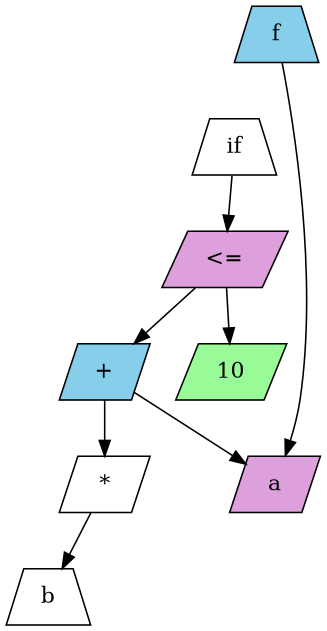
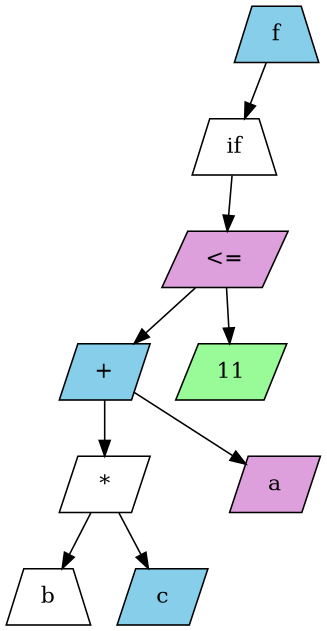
  digraph {
    node [fillcolor=skyblue shape=parallelogram style=filled]
    n1 [label=f shape=trapezium]
    n2 [fillcolor=white label=if shape=trapezium]
    n3 [fillcolor=plum label="<="]
    n4 [label="+"]
-   n5 [fillcolor=palegreen label=10]
+   n5 [fillcolor=palegreen label=11]
    n6 [fillcolor=plum label=a]
    n7 [fillcolor=white label="*"]
    n8 [fillcolor=white label=b shape=trapezium]
-   n1 -> n6
+   n9 [label=c]
+   n1 -> n2
    n2 -> n3
    n3 -> n4
    n3 -> n5
    n4 -> n6
    n4 -> n7
    n7 -> n8
+   n7 -> n9
  }
